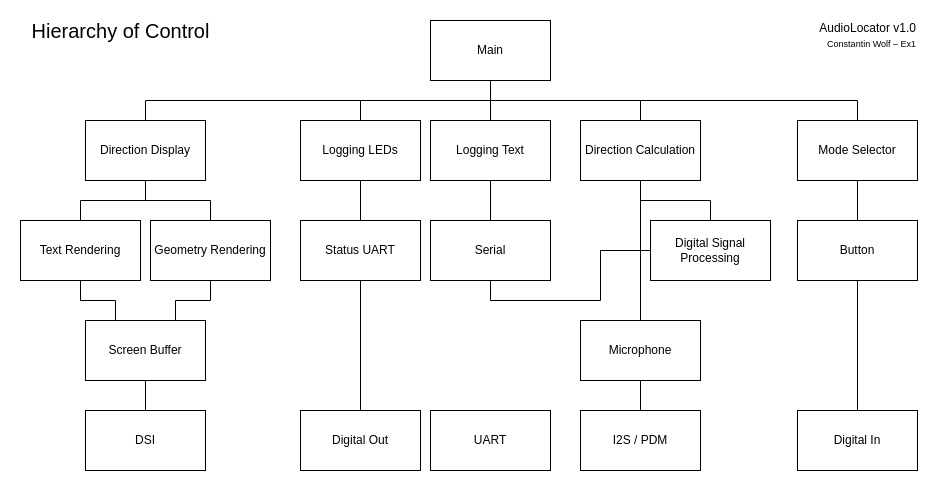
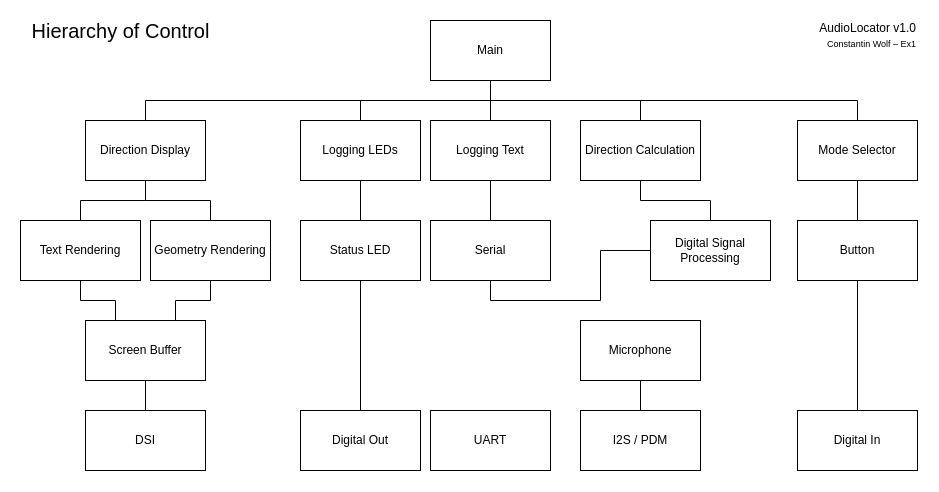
  <mxCell id="0" />
  <mxCell id="1" parent="0" />
  <mxCell id="2" style="edgeStyle=orthogonalEdgeStyle;rounded=0;orthogonalLoop=1;jettySize=auto;html=1;exitX=0.5;exitY=1;exitDx=0;exitDy=0;entryX=0.5;entryY=0;entryDx=0;entryDy=0;endArrow=none;endFill=0;" edge="1" parent="1" source="7" target="12"><mxGeometry relative="1" as="geometry" /></mxCell>
  <mxCell id="3" style="edgeStyle=orthogonalEdgeStyle;rounded=0;orthogonalLoop=1;jettySize=auto;html=1;exitX=0.5;exitY=1;exitDx=0;exitDy=0;entryX=0.5;entryY=0;entryDx=0;entryDy=0;endArrow=none;endFill=0;" edge="1" parent="1" source="7" target="30"><mxGeometry relative="1" as="geometry" /></mxCell>
  <mxCell id="4" style="edgeStyle=orthogonalEdgeStyle;rounded=0;orthogonalLoop=1;jettySize=auto;html=1;exitX=0.5;exitY=1;exitDx=0;exitDy=0;entryX=0.5;entryY=0;entryDx=0;entryDy=0;endArrow=none;endFill=0;" edge="1" parent="1" source="7" target="24"><mxGeometry relative="1" as="geometry" /></mxCell>
  <mxCell id="5" style="edgeStyle=orthogonalEdgeStyle;rounded=0;orthogonalLoop=1;jettySize=auto;html=1;exitX=0.5;exitY=1;exitDx=0;exitDy=0;entryX=0.5;entryY=0;entryDx=0;entryDy=0;endArrow=none;endFill=0;" edge="1" parent="1" source="7" target="18"><mxGeometry relative="1" as="geometry" /></mxCell>
  <mxCell id="6" style="edgeStyle=orthogonalEdgeStyle;rounded=0;orthogonalLoop=1;jettySize=auto;html=1;exitX=0.5;exitY=1;exitDx=0;exitDy=0;entryX=0.5;entryY=0;entryDx=0;entryDy=0;endArrow=none;endFill=0;" edge="1" parent="1" source="7" target="32"><mxGeometry relative="1" as="geometry" /></mxCell>
  <mxCell id="7" value="Main" style="rounded=0;whiteSpace=wrap;html=1;" vertex="1" parent="1"><mxGeometry x="430" y="20" width="120" height="60" as="geometry" /></mxCell>
  <mxCell id="8" style="edgeStyle=orthogonalEdgeStyle;rounded=0;orthogonalLoop=1;jettySize=auto;html=1;exitX=0.5;exitY=1;exitDx=0;exitDy=0;entryX=0.5;entryY=0;entryDx=0;entryDy=0;endArrow=none;endFill=0;" edge="1" parent="1" source="9" target="36"><mxGeometry relative="1" as="geometry" /></mxCell>
  <mxCell id="9" value="Screen Buffer" style="whiteSpace=wrap;html=1;" vertex="1" parent="1"><mxGeometry x="85" y="320" width="120" height="60" as="geometry" /></mxCell>
  <mxCell id="10" style="edgeStyle=orthogonalEdgeStyle;rounded=0;orthogonalLoop=1;jettySize=auto;html=1;exitX=0.5;exitY=1;exitDx=0;exitDy=0;entryX=0.5;entryY=0;entryDx=0;entryDy=0;endArrow=none;endFill=0;" edge="1" parent="1" source="12" target="14"><mxGeometry relative="1" as="geometry" /></mxCell>
  <mxCell id="11" style="edgeStyle=orthogonalEdgeStyle;rounded=0;orthogonalLoop=1;jettySize=auto;html=1;exitX=0.5;exitY=1;exitDx=0;exitDy=0;entryX=0.5;entryY=0;entryDx=0;entryDy=0;endArrow=none;endFill=0;" edge="1" parent="1" source="12" target="16"><mxGeometry relative="1" as="geometry" /></mxCell>
  <mxCell id="12" value="Direction Display" style="whiteSpace=wrap;html=1;" vertex="1" parent="1"><mxGeometry x="85" y="120" width="120" height="60" as="geometry" /></mxCell>
  <mxCell id="13" style="edgeStyle=orthogonalEdgeStyle;rounded=0;orthogonalLoop=1;jettySize=auto;html=1;exitX=0.5;exitY=1;exitDx=0;exitDy=0;entryX=0.25;entryY=0;entryDx=0;entryDy=0;endArrow=none;endFill=0;" edge="1" parent="1" source="14" target="9"><mxGeometry relative="1" as="geometry" /></mxCell>
  <mxCell id="14" value="Text Rendering" style="whiteSpace=wrap;html=1;" vertex="1" parent="1"><mxGeometry x="20" y="220" width="120" height="60" as="geometry" /></mxCell>
  <mxCell id="15" style="edgeStyle=orthogonalEdgeStyle;rounded=0;orthogonalLoop=1;jettySize=auto;html=1;exitX=0.5;exitY=1;exitDx=0;exitDy=0;entryX=0.75;entryY=0;entryDx=0;entryDy=0;endArrow=none;endFill=0;" edge="1" parent="1" source="16" target="9"><mxGeometry relative="1" as="geometry" /></mxCell>
  <mxCell id="16" value="Geometry Rendering" style="whiteSpace=wrap;html=1;" vertex="1" parent="1"><mxGeometry x="150" y="220" width="120" height="60" as="geometry" /></mxCell>
  <mxCell id="17" style="edgeStyle=orthogonalEdgeStyle;rounded=0;orthogonalLoop=1;jettySize=auto;html=1;exitX=0.5;exitY=1;exitDx=0;exitDy=0;entryX=0.5;entryY=0;entryDx=0;entryDy=0;endArrow=none;endFill=0;" edge="1" parent="1" source="18" target="38"><mxGeometry relative="1" as="geometry" /></mxCell>
  <mxCell id="18" value="Logging Text" style="whiteSpace=wrap;html=1;" vertex="1" parent="1"><mxGeometry x="430" y="120" width="120" height="60" as="geometry" /></mxCell>
  <mxCell id="19" style="edgeStyle=orthogonalEdgeStyle;rounded=0;orthogonalLoop=1;jettySize=auto;html=1;exitX=0.5;exitY=1;exitDx=0;exitDy=0;entryX=0.5;entryY=0;entryDx=0;entryDy=0;endArrow=none;endFill=0;" edge="1" parent="1" source="20" target="21"><mxGeometry relative="1" as="geometry" /></mxCell>
- <mxCell id="20" value="Status UART" style="whiteSpace=wrap;html=1;" vertex="1" parent="1"><mxGeometry x="300" y="220" width="120" height="60" as="geometry" /></mxCell>
+ <mxCell id="20" value="Status LED" style="whiteSpace=wrap;html=1;" vertex="1" parent="1"><mxGeometry x="300" y="220" width="120" height="60" as="geometry" /></mxCell>
  <mxCell id="21" value="Digital Out" style="whiteSpace=wrap;html=1;" vertex="1" parent="1"><mxGeometry x="300" y="410" width="120" height="60" as="geometry" /></mxCell>
  <mxCell id="22" value="UART" style="whiteSpace=wrap;html=1;" vertex="1" parent="1"><mxGeometry x="430" y="410" width="120" height="60" as="geometry" /></mxCell>
  <mxCell id="23" style="edgeStyle=orthogonalEdgeStyle;rounded=0;orthogonalLoop=1;jettySize=auto;html=1;exitX=0.5;exitY=1;exitDx=0;exitDy=0;entryX=0.5;entryY=0;entryDx=0;entryDy=0;endArrow=none;endFill=0;" edge="1" parent="1" source="24" target="20"><mxGeometry relative="1" as="geometry" /></mxCell>
  <mxCell id="24" value="Logging LEDs" style="whiteSpace=wrap;html=1;" vertex="1" parent="1"><mxGeometry x="300" y="120" width="120" height="60" as="geometry" /></mxCell>
  <mxCell id="25" style="edgeStyle=orthogonalEdgeStyle;rounded=0;orthogonalLoop=1;jettySize=auto;html=1;exitX=0.5;exitY=1;exitDx=0;exitDy=0;entryX=0.5;entryY=0;entryDx=0;entryDy=0;endArrow=none;endFill=0;" edge="1" parent="1" source="26" target="39"><mxGeometry relative="1" as="geometry" /></mxCell>
  <mxCell id="26" value="Microphone" style="whiteSpace=wrap;html=1;" vertex="1" parent="1"><mxGeometry x="580" y="320" width="120" height="60" as="geometry" /></mxCell>
  <mxCell id="27" value="Digital Signal Processing" style="whiteSpace=wrap;html=1;" vertex="1" parent="1"><mxGeometry x="650" y="220" width="120" height="60" as="geometry" /></mxCell>
- <mxCell id="28" style="edgeStyle=orthogonalEdgeStyle;rounded=0;orthogonalLoop=1;jettySize=auto;html=1;exitX=0.5;exitY=1;exitDx=0;exitDy=0;entryX=0.5;entryY=0;entryDx=0;entryDy=0;endArrow=none;endFill=0;" edge="1" parent="1" source="30" target="26"><mxGeometry relative="1" as="geometry" /></mxCell>
  <mxCell id="29" style="edgeStyle=orthogonalEdgeStyle;rounded=0;orthogonalLoop=1;jettySize=auto;html=1;exitX=0.5;exitY=1;exitDx=0;exitDy=0;entryX=0.5;entryY=0;entryDx=0;entryDy=0;endArrow=none;endFill=0;" edge="1" parent="1" source="30" target="27"><mxGeometry relative="1" as="geometry" /></mxCell>
  <mxCell id="30" value="Direction Calculation" style="whiteSpace=wrap;html=1;" vertex="1" parent="1"><mxGeometry x="580" y="120" width="120" height="60" as="geometry" /></mxCell>
  <mxCell id="31" style="edgeStyle=orthogonalEdgeStyle;rounded=0;orthogonalLoop=1;jettySize=auto;html=1;exitX=0.5;exitY=1;exitDx=0;exitDy=0;entryX=0.5;entryY=0;entryDx=0;entryDy=0;endArrow=none;endFill=0;" edge="1" parent="1" source="32" target="34"><mxGeometry relative="1" as="geometry" /></mxCell>
  <mxCell id="32" value="Mode Selector" style="whiteSpace=wrap;html=1;" vertex="1" parent="1"><mxGeometry x="797" y="120" width="120" height="60" as="geometry" /></mxCell>
  <mxCell id="33" style="edgeStyle=orthogonalEdgeStyle;rounded=0;orthogonalLoop=1;jettySize=auto;html=1;exitX=0.5;exitY=1;exitDx=0;exitDy=0;entryX=0.5;entryY=0;entryDx=0;entryDy=0;endArrow=none;endFill=0;" edge="1" parent="1" source="34" target="35"><mxGeometry relative="1" as="geometry" /></mxCell>
  <mxCell id="34" value="Button" style="whiteSpace=wrap;html=1;" vertex="1" parent="1"><mxGeometry x="797" y="220" width="120" height="60" as="geometry" /></mxCell>
  <mxCell id="35" value="Digital In" style="whiteSpace=wrap;html=1;" vertex="1" parent="1"><mxGeometry x="797" y="410" width="120" height="60" as="geometry" /></mxCell>
  <mxCell id="36" value="DSI" style="whiteSpace=wrap;html=1;" vertex="1" parent="1"><mxGeometry x="85" y="410" width="120" height="60" as="geometry" /></mxCell>
  <mxCell id="37" style="edgeStyle=orthogonalEdgeStyle;rounded=0;orthogonalLoop=1;jettySize=auto;html=1;exitX=0.5;exitY=1;exitDx=0;exitDy=0;endArrow=none;endFill=0;" edge="1" parent="1" source="38" target="27"><mxGeometry relative="1" as="geometry" /></mxCell>
  <mxCell id="38" value="Serial" style="whiteSpace=wrap;html=1;" vertex="1" parent="1"><mxGeometry x="430" y="220" width="120" height="60" as="geometry" /></mxCell>
  <mxCell id="39" value="I2S / PDM" style="whiteSpace=wrap;html=1;" vertex="1" parent="1"><mxGeometry x="580" y="410" width="120" height="60" as="geometry" /></mxCell>
  <mxCell id="40" value="&lt;span&gt;AudioLocator v1.0&lt;br&gt;&lt;/span&gt;&lt;div&gt;&lt;span&gt;&lt;font style=&quot;font-size: 9px&quot;&gt;Constantin Wolf – Ex1&lt;/font&gt;&lt;/span&gt;&lt;/div&gt;" style="text;html=1;align=right;verticalAlign=middle;resizable=0;points=[];autosize=1;strokeColor=none;" vertex="1" parent="1"><mxGeometry x="807" y="20" width="110" height="30" as="geometry" /></mxCell>
  <mxCell id="41" value="&lt;font style=&quot;font-size: 20px&quot;&gt;Hierarchy of Control&lt;/font&gt;" style="text;html=1;align=center;verticalAlign=middle;resizable=0;points=[];autosize=1;strokeColor=none;" vertex="1" parent="1"><mxGeometry x="25" y="20" width="190" height="20" as="geometry" /></mxCell>
